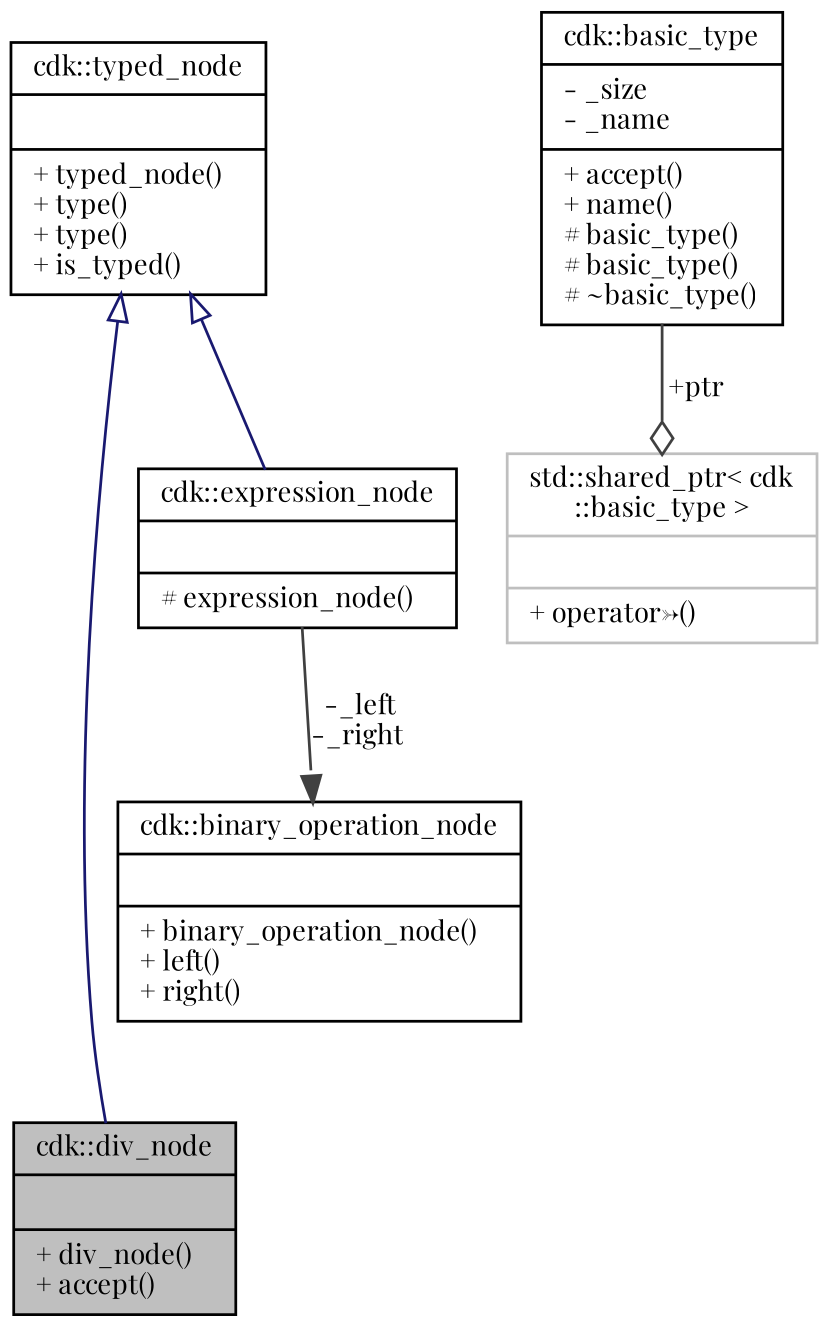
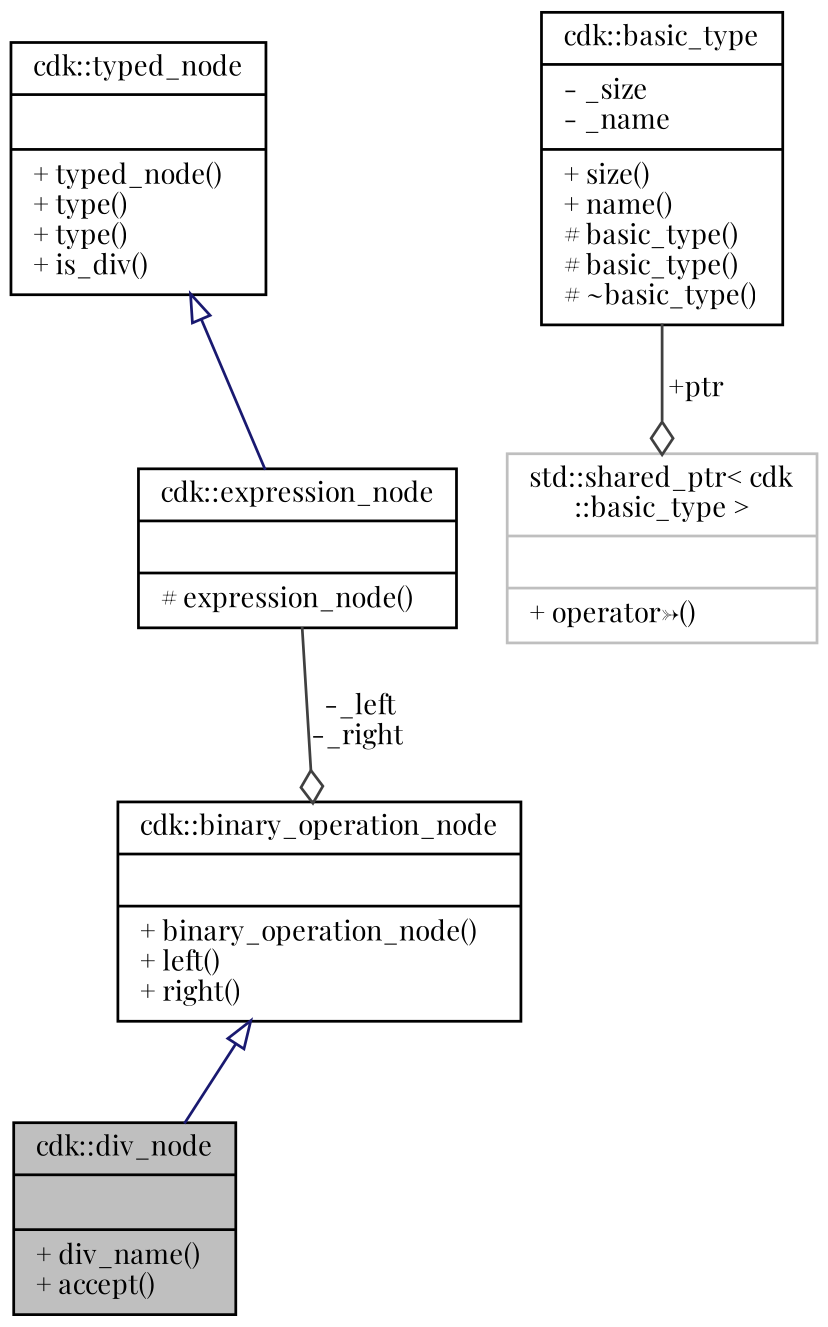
  digraph {
    fontname="Playfair Display"
    node [color=black fillcolor=white fontname="Playfair Display" fontsize=10 shape=record style=filled]
    edge [color=midnightblue fontname="Playfair Display" fontsize=10 labelfontname=Helvetica labelfontsize=10 style=solid]
-   n1 [fillcolor=grey75 fontcolor=black height=0.2 label="{cdk::div_node\n||+ div_node()\l+ accept()\l}" width=0.4]
+   n1 [fillcolor=grey75 fontcolor=black height=0.2 label="{cdk::div_node\n||+ div_name()\l+ accept()\l}" width=0.4]
    n2 [height=0.2 label="{cdk::binary_operation_node\n||+ binary_operation_node()\l+ left()\l+ right()\l}" width=0.4]
    n3 [height=0.2 label="{cdk::expression_node\n||# expression_node()\l}" width=0.4]
-   n4 [height=0.2 label="{cdk::typed_node\n||+ typed_node()\l+ type()\l+ type()\l+ is_typed()\l}" width=0.4]
+   n4 [height=0.2 label="{cdk::typed_node\n||+ typed_node()\l+ type()\l+ type()\l+ is_div()\l}" width=0.4]
    n5 [color=grey75 height=0.2 label="{std::shared_ptr\< cdk\l::basic_type \>\n||+ operator-\>()\l}" width=0.4]
-   n6 [height=0.2 label="{cdk::basic_type\n|- _size\l- _name\l|+ accept()\l+ name()\l# basic_type()\l# basic_type()\l# ~basic_type()\l}" width=0.4]
-   n4 -> n1 [arrowtail=onormal dir=back]
-   n3 -> n2 [arrowhead=normal color=grey25 label=" -_left\n-_right"]
+   n6 [height=0.2 label="{cdk::basic_type\n|- _size\l- _name\l|+ size()\l+ name()\l# basic_type()\l# basic_type()\l# ~basic_type()\l}" width=0.4]
+   n2 -> n1 [arrowtail=onormal dir=back]
+   n3 -> n2 [arrowhead=odiamond color=grey25 label=" -_left\n-_right"]
    n4 -> n3 [arrowtail=onormal dir=back]
    n6 -> n5 [arrowhead=odiamond color=grey25 label=" +ptr"]
  }
